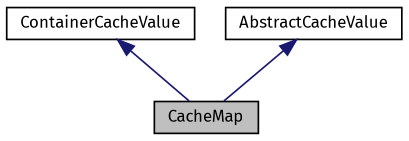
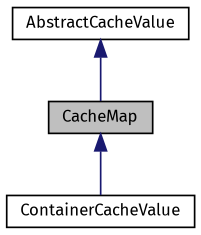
  digraph {
    fontname="Fira Sans"
    node [color=black fillcolor=white fontname="Fira Sans" fontsize=10 shape=record style=filled]
    edge [color=midnightblue dir=back fontname="Fira Sans" fontsize=10 labelfontname=Helvetica labelfontsize=10 style=solid]
    n1 [fillcolor=grey75 fontcolor=black height=0.2 label=CacheMap width=0.4]
    n2 [height=0.2 label=ContainerCacheValue width=0.4]
    n3 [height=0.2 label=AbstractCacheValue width=0.4]
-   n2 -> n1
+   n1 -> n2
    n3 -> n1
  }
